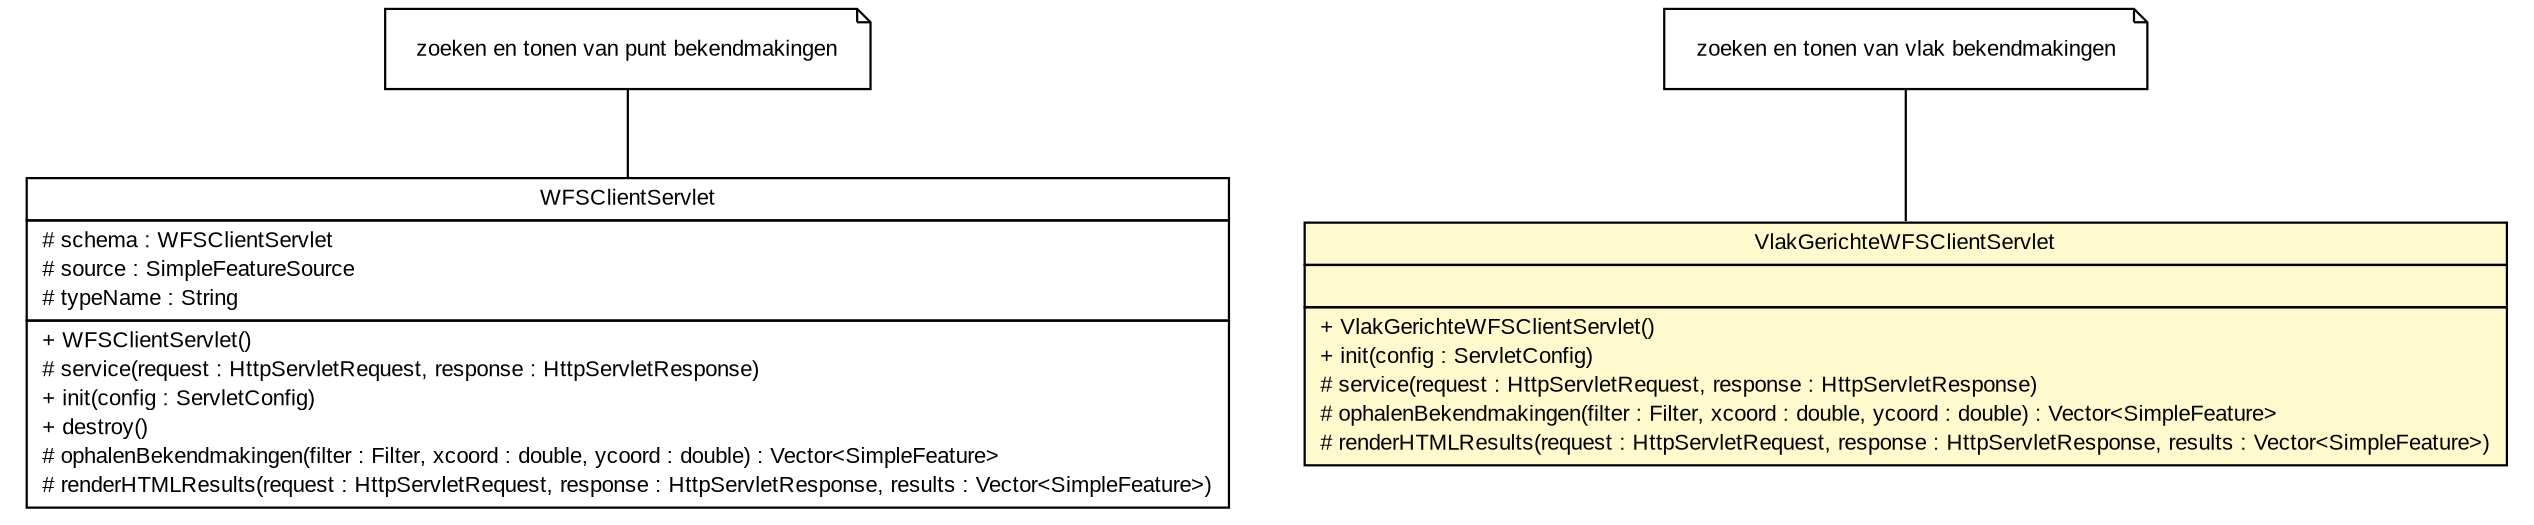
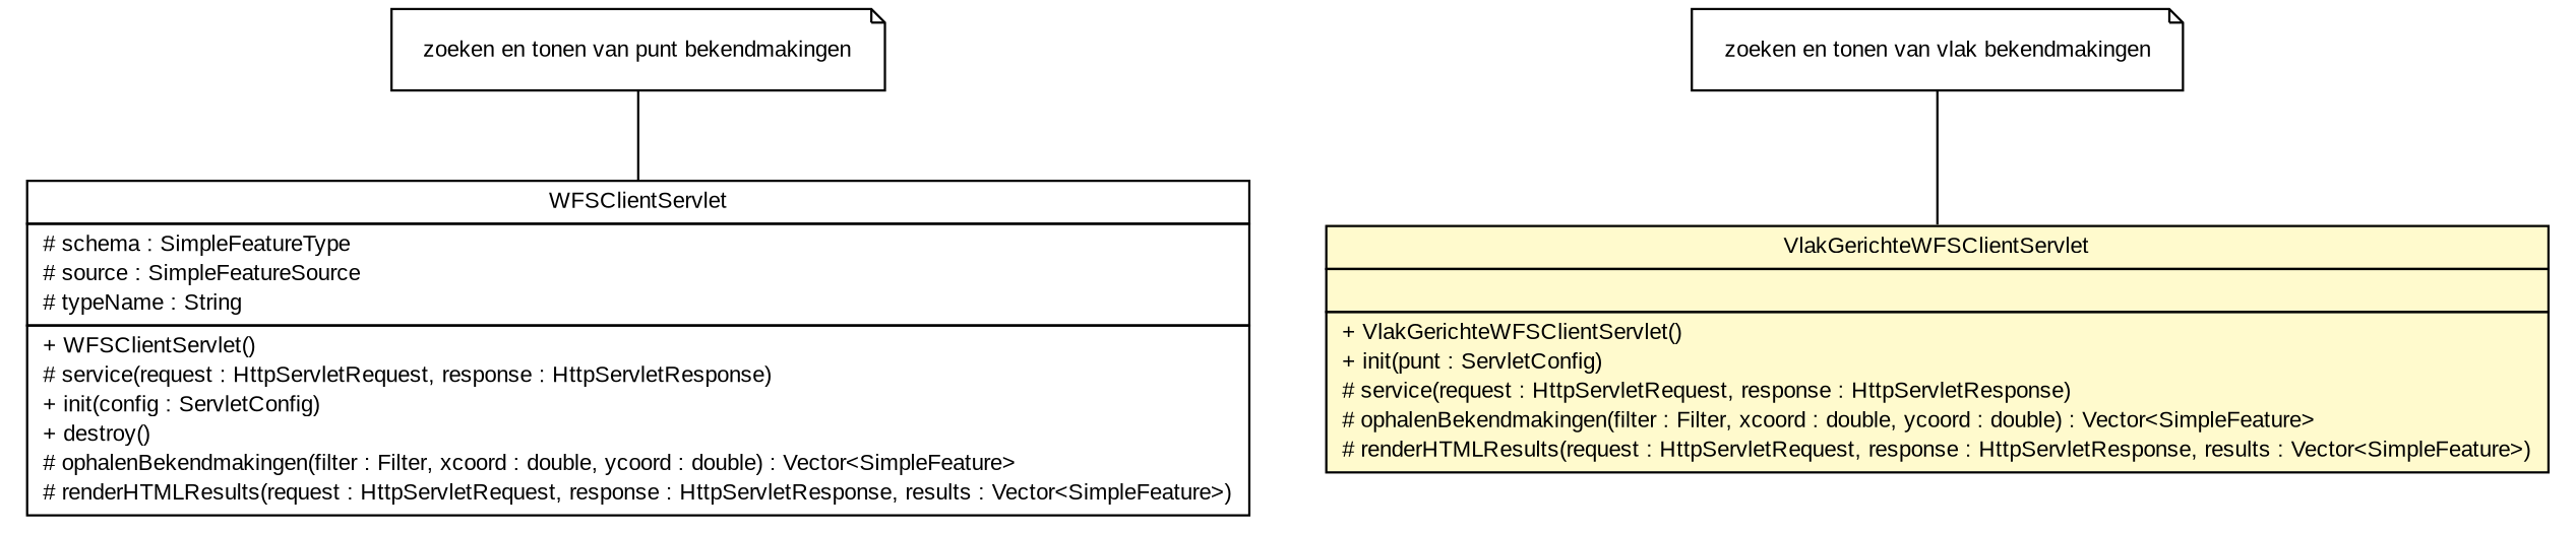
  digraph {
    nodesep=0.25
    ranksep=0.5
    node [fontcolor=black fontname=arial fontsize=10.0 shape=plaintext]
    edge [arrowhead=none fontname=arial fontsize=10 headport=p labelfontname=arial labelfontsize=10]
-   n1 [label=<<table title="nl.geozet.wfs.WFSClientServlet" border="0" cellborder="1" cellspacing="0" cellpadding="2" port="p" href="./WFSClientServlet.html"> 		<tr><td><table border="0" cellspacing="0" cellpadding="1"> <tr><td align="center" balign="center"> WFSClientServlet </td></tr> 		</table></td></tr> 		<tr><td><table border="0" cellspacing="0" cellpadding="1"> <tr><td align="left" balign="left"> # schema : WFSClientServlet </td></tr> <tr><td align="left" balign="left"> # source : SimpleFeatureSource </td></tr> <tr><td align="left" balign="left"> # typeName : String </td></tr> 		</table></td></tr> 		<tr><td><table border="0" cellspacing="0" cellpadding="1"> <tr><td align="left" balign="left"> + WFSClientServlet() </td></tr> <tr><td align="left" balign="left"> # service(request : HttpServletRequest, response : HttpServletResponse) </td></tr> <tr><td align="left" balign="left"> + init(config : ServletConfig) </td></tr> <tr><td align="left" balign="left"> + destroy() </td></tr> <tr><td align="left" balign="left"> # ophalenBekendmakingen(filter : Filter, xcoord : double, ycoord : double) : Vector&lt;SimpleFeature&gt; </td></tr> <tr><td align="left" balign="left"> # renderHTMLResults(request : HttpServletRequest, response : HttpServletResponse, results : Vector&lt;SimpleFeature&gt;) </td></tr> 		</table></td></tr> 		</table>>]
-   n2 [label=<<table title="nl.geozet.wfs.VlakGerichteWFSClientServlet" border="0" cellborder="1" cellspacing="0" cellpadding="2" port="p" bgcolor="lemonChiffon" href="./VlakGerichteWFSClientServlet.html"> 		<tr><td><table border="0" cellspacing="0" cellpadding="1"> <tr><td align="center" balign="center"> VlakGerichteWFSClientServlet </td></tr> 		</table></td></tr> 		<tr><td><table border="0" cellspacing="0" cellpadding="1"> <tr><td align="left" balign="left">  </td></tr> 		</table></td></tr> 		<tr><td><table border="0" cellspacing="0" cellpadding="1"> <tr><td align="left" balign="left"> + VlakGerichteWFSClientServlet() </td></tr> <tr><td align="left" balign="left"> + init(config : ServletConfig) </td></tr> <tr><td align="left" balign="left"> # service(request : HttpServletRequest, response : HttpServletResponse) </td></tr> <tr><td align="left" balign="left"> # ophalenBekendmakingen(filter : Filter, xcoord : double, ycoord : double) : Vector&lt;SimpleFeature&gt; </td></tr> <tr><td align="left" balign="left"> # renderHTMLResults(request : HttpServletRequest, response : HttpServletResponse, results : Vector&lt;SimpleFeature&gt;) </td></tr> 		</table></td></tr> 		</table>>]
+   n1 [label=<<table title="nl.geozet.wfs.WFSClientServlet" border="0" cellborder="1" cellspacing="0" cellpadding="2" port="p" href="./WFSClientServlet.html"> 		<tr><td><table border="0" cellspacing="0" cellpadding="1"> <tr><td align="center" balign="center"> WFSClientServlet </td></tr> 		</table></td></tr> 		<tr><td><table border="0" cellspacing="0" cellpadding="1"> <tr><td align="left" balign="left"> # schema : SimpleFeatureType </td></tr> <tr><td align="left" balign="left"> # source : SimpleFeatureSource </td></tr> <tr><td align="left" balign="left"> # typeName : String </td></tr> 		</table></td></tr> 		<tr><td><table border="0" cellspacing="0" cellpadding="1"> <tr><td align="left" balign="left"> + WFSClientServlet() </td></tr> <tr><td align="left" balign="left"> # service(request : HttpServletRequest, response : HttpServletResponse) </td></tr> <tr><td align="left" balign="left"> + init(config : ServletConfig) </td></tr> <tr><td align="left" balign="left"> + destroy() </td></tr> <tr><td align="left" balign="left"> # ophalenBekendmakingen(filter : Filter, xcoord : double, ycoord : double) : Vector&lt;SimpleFeature&gt; </td></tr> <tr><td align="left" balign="left"> # renderHTMLResults(request : HttpServletRequest, response : HttpServletResponse, results : Vector&lt;SimpleFeature&gt;) </td></tr> 		</table></td></tr> 		</table>>]
+   n2 [label=<<table title="nl.geozet.wfs.VlakGerichteWFSClientServlet" border="0" cellborder="1" cellspacing="0" cellpadding="2" port="p" bgcolor="lemonChiffon" href="./VlakGerichteWFSClientServlet.html"> 		<tr><td><table border="0" cellspacing="0" cellpadding="1"> <tr><td align="center" balign="center"> VlakGerichteWFSClientServlet </td></tr> 		</table></td></tr> 		<tr><td><table border="0" cellspacing="0" cellpadding="1"> <tr><td align="left" balign="left">  </td></tr> 		</table></td></tr> 		<tr><td><table border="0" cellspacing="0" cellpadding="1"> <tr><td align="left" balign="left"> + VlakGerichteWFSClientServlet() </td></tr> <tr><td align="left" balign="left"> + init(punt : ServletConfig) </td></tr> <tr><td align="left" balign="left"> # service(request : HttpServletRequest, response : HttpServletResponse) </td></tr> <tr><td align="left" balign="left"> # ophalenBekendmakingen(filter : Filter, xcoord : double, ycoord : double) : Vector&lt;SimpleFeature&gt; </td></tr> <tr><td align="left" balign="left"> # renderHTMLResults(request : HttpServletRequest, response : HttpServletResponse, results : Vector&lt;SimpleFeature&gt;) </td></tr> 		</table></td></tr> 		</table>>]
    n3 [label=<<table title="nl.geozet.wfs.WFSClientServlet" border="0" cellborder="0" cellspacing="0" cellpadding="2" port="p" href="./WFSClientServlet.html"> 		<tr><td><table border="0" cellspacing="0" cellpadding="1"> <tr><td align="left" balign="left"> zoeken en tonen van punt bekendmakingen </td></tr> 		</table></td></tr> 		</table>> shape=note]
    n4 [label=<<table title="nl.geozet.wfs.VlakGerichteWFSClientServlet" border="0" cellborder="0" cellspacing="0" cellpadding="2" port="p" href="./VlakGerichteWFSClientServlet.html"> 		<tr><td><table border="0" cellspacing="0" cellpadding="1"> <tr><td align="left" balign="left"> zoeken en tonen van vlak bekendmakingen </td></tr> 		</table></td></tr> 		</table>> shape=note]
    n3 -> n1
    n4 -> n2
  }
